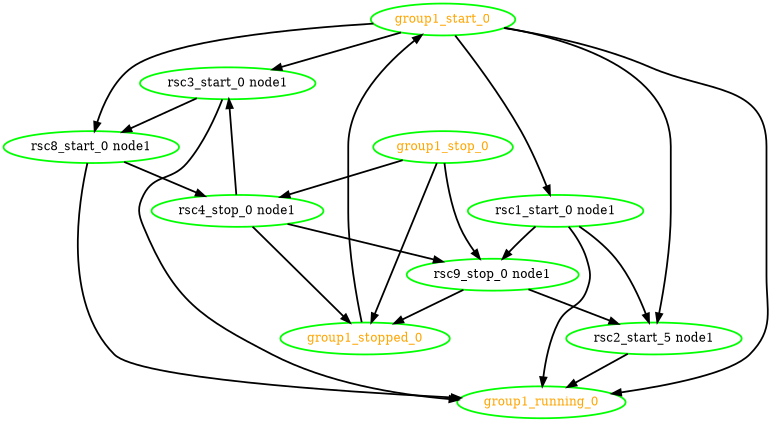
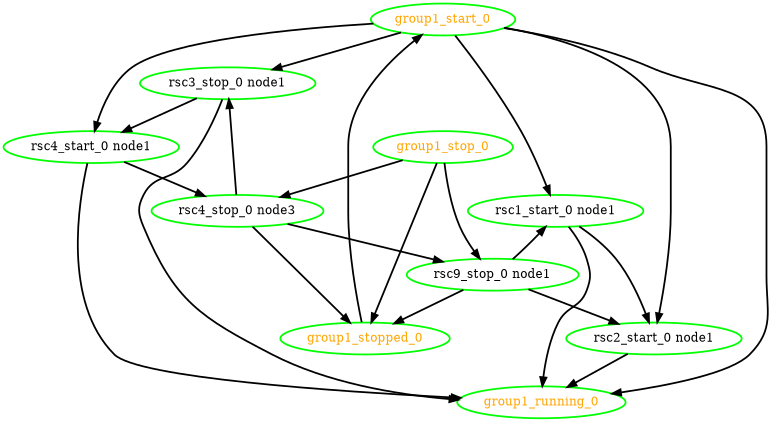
  digraph {
    node [color=green fontcolor=black style=bold]
    edge [style=bold]
    group1_running_0 [fontcolor=orange]
    group1_start_0 [fontcolor=orange]
    "rsc1_start_0 node1"
-   "rsc2_start_0 node1" [label="rsc2_start_5 node1"]
-   "rsc3_start_0 node1"
-   "rsc4_start_0 node1" [label="rsc8_start_0 node1"]
-   "rsc4_stop_0 node1"
+   "rsc2_start_0 node1"
+   "rsc3_start_0 node1" [label="rsc3_stop_0 node1"]
+   "rsc4_start_0 node1"
+   "rsc4_stop_0 node1" [label="rsc4_stop_0 node3"]
    group1_stop_0 [fontcolor=orange]
    group1_stopped_0 [fontcolor=orange]
    n10 [label="rsc9_stop_0 node1"]
    group1_start_0 -> group1_running_0
    group1_start_0 -> "rsc1_start_0 node1"
    group1_start_0 -> "rsc2_start_0 node1"
    group1_start_0 -> "rsc3_start_0 node1"
    group1_start_0 -> "rsc4_start_0 node1"
    "rsc1_start_0 node1" -> group1_running_0
    "rsc1_start_0 node1" -> "rsc2_start_0 node1"
    "rsc2_start_0 node1" -> group1_running_0
    "rsc3_start_0 node1" -> group1_running_0
    "rsc3_start_0 node1" -> "rsc4_start_0 node1"
    "rsc4_start_0 node1" -> group1_running_0
    "rsc4_start_0 node1" -> "rsc4_stop_0 node1"
    "rsc4_stop_0 node1" -> "rsc3_start_0 node1"
    "rsc4_stop_0 node1" -> group1_stopped_0
    "rsc4_stop_0 node1" -> n10
    group1_stop_0 -> "rsc4_stop_0 node1"
    group1_stop_0 -> group1_stopped_0
    group1_stop_0 -> n10
    group1_stopped_0 -> group1_start_0
-   "rsc1_start_0 node1" -> n10
+   n10 -> "rsc1_start_0 node1"
    n10 -> "rsc2_start_0 node1"
    n10 -> group1_stopped_0
  }
